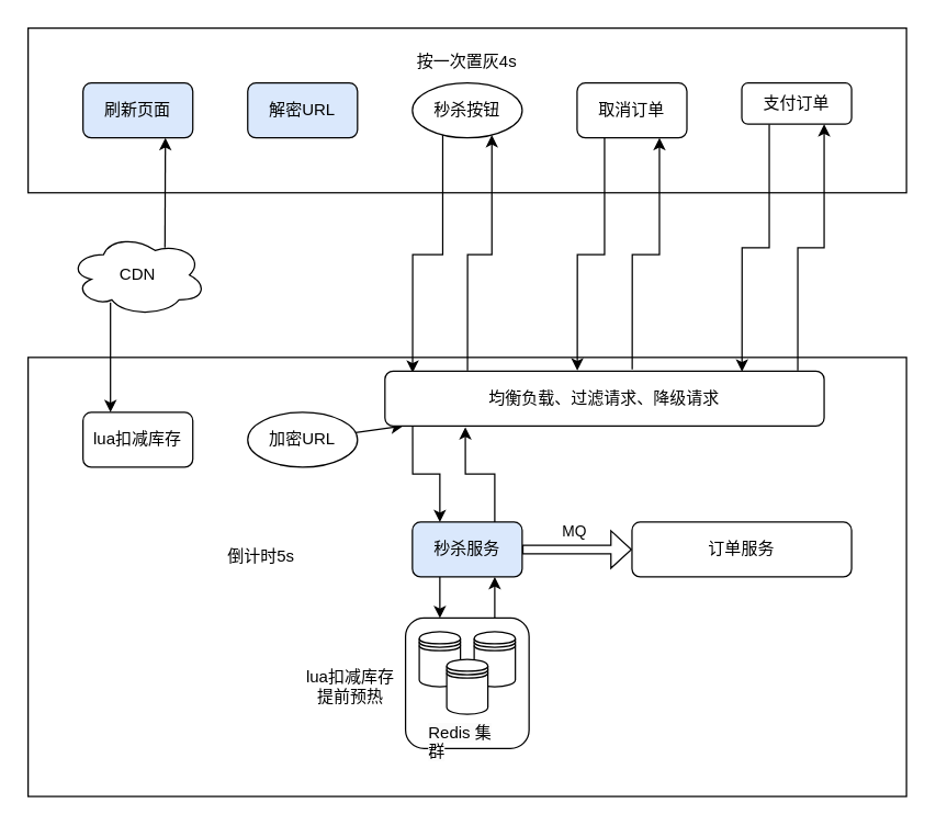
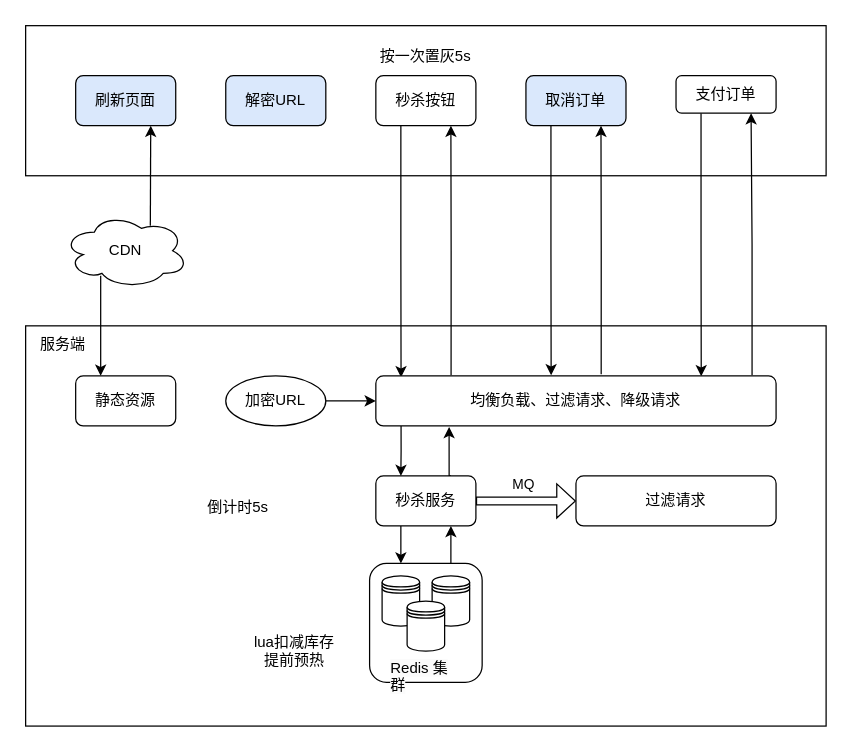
  <mxCell id="0" />
  <mxCell id="1" parent="0" />
  <mxCell id="2" value="" style="rounded=0;whiteSpace=wrap;html=1;fillColor=none;" vertex="1" parent="1"><mxGeometry x="20" y="20" width="640" height="120" as="geometry" /></mxCell>
  <mxCell id="3" style="edgeStyle=orthogonalEdgeStyle;rounded=0;orthogonalLoop=1;jettySize=auto;html=1;exitX=0.25;exitY=1;exitDx=0;exitDy=0;entryX=0.063;entryY=0.029;entryDx=0;entryDy=0;entryPerimeter=0;" edge="1" parent="1" source="4" target="31"><mxGeometry relative="1" as="geometry" /></mxCell>
- <mxCell id="4" value="秒杀按钮" style="ellipse;whiteSpace=wrap;html=1;" vertex="1" parent="1"><mxGeometry x="300" y="60" width="80" height="40" as="geometry" /></mxCell>
+ <mxCell id="4" value="秒杀按钮" style="rounded=1;whiteSpace=wrap;html=1;" vertex="1" parent="1"><mxGeometry x="300" y="60" width="80" height="40" as="geometry" /></mxCell>
  <mxCell id="5" value="" style="rounded=0;whiteSpace=wrap;html=1;fillColor=none;" vertex="1" parent="1"><mxGeometry x="20" y="260" width="640" height="320" as="geometry" /></mxCell>
+ <mxCell id="6" value="服务端" style="text;html=1;strokeColor=none;fillColor=none;align=center;verticalAlign=middle;whiteSpace=wrap;rounded=0;" vertex="1" parent="1"><mxGeometry x="20" y="260" width="60" height="30" as="geometry" /></mxCell>
  <mxCell id="7" value="刷新页面" style="rounded=1;whiteSpace=wrap;html=1;fillColor=#dae8fc;" vertex="1" parent="1"><mxGeometry x="60" y="60" width="80" height="40" as="geometry" /></mxCell>
  <mxCell id="8" style="edgeStyle=orthogonalEdgeStyle;rounded=0;orthogonalLoop=1;jettySize=auto;html=1;exitX=0.25;exitY=1;exitDx=0;exitDy=0;entryX=0.438;entryY=-0.012;entryDx=0;entryDy=0;entryPerimeter=0;" edge="1" parent="1" source="9" target="31"><mxGeometry relative="1" as="geometry" /></mxCell>
- <mxCell id="9" value="取消订单" style="rounded=1;whiteSpace=wrap;html=1;" vertex="1" parent="1"><mxGeometry x="420" y="60" width="80" height="40" as="geometry" /></mxCell>
+ <mxCell id="9" value="取消订单" style="rounded=1;whiteSpace=wrap;html=1;fillColor=#dae8fc;" vertex="1" parent="1"><mxGeometry x="420" y="60" width="80" height="40" as="geometry" /></mxCell>
  <mxCell id="10" style="edgeStyle=orthogonalEdgeStyle;rounded=0;orthogonalLoop=1;jettySize=auto;html=1;exitX=0.25;exitY=1;exitDx=0;exitDy=0;entryX=0.813;entryY=0.008;entryDx=0;entryDy=0;entryPerimeter=0;" edge="1" parent="1" source="11" target="31"><mxGeometry relative="1" as="geometry" /></mxCell>
  <mxCell id="11" value="支付订单" style="rounded=1;whiteSpace=wrap;html=1;" vertex="1" parent="1"><mxGeometry x="540" y="60" width="80" height="30" as="geometry" /></mxCell>
- <mxCell id="12" value="lua扣减库存" style="rounded=1;whiteSpace=wrap;html=1;" vertex="1" parent="1"><mxGeometry x="60" y="300" width="80" height="40" as="geometry" /></mxCell>
+ <mxCell id="12" value="静态资源" style="rounded=1;whiteSpace=wrap;html=1;" vertex="1" parent="1"><mxGeometry x="60" y="300" width="80" height="40" as="geometry" /></mxCell>
  <mxCell id="13" value="CDN" style="ellipse;shape=cloud;whiteSpace=wrap;html=1;" vertex="1" parent="1"><mxGeometry x="50" y="170" width="100" height="60" as="geometry" /></mxCell>
  <mxCell id="14" value="" style="endArrow=classic;html=1;rounded=0;entryX=0.25;entryY=0;entryDx=0;entryDy=0;" edge="1" parent="1" target="12"><mxGeometry width="50" height="50" relative="1" as="geometry"><mxPoint x="80" y="220" as="sourcePoint" /><mxPoint x="80" y="290" as="targetPoint" /></mxGeometry></mxCell>
  <mxCell id="15" value="" style="endArrow=classic;html=1;rounded=0;exitX=0.697;exitY=0.167;exitDx=0;exitDy=0;exitPerimeter=0;" edge="1" parent="1" source="13"><mxGeometry width="50" height="50" relative="1" as="geometry"><mxPoint x="120" y="176" as="sourcePoint" /><mxPoint x="120" y="100" as="targetPoint" /></mxGeometry></mxCell>
- <mxCell id="16" value="按一次置灰4s" style="text;html=1;strokeColor=none;fillColor=none;align=center;verticalAlign=middle;whiteSpace=wrap;rounded=0;" vertex="1" parent="1"><mxGeometry x="300" y="30" width="80" height="30" as="geometry" /></mxCell>
+ <mxCell id="16" value="按一次置灰5s" style="text;html=1;strokeColor=none;fillColor=none;align=center;verticalAlign=middle;whiteSpace=wrap;rounded=0;" vertex="1" parent="1"><mxGeometry x="300" y="30" width="80" height="30" as="geometry" /></mxCell>
  <mxCell id="17" value="加密URL" style="ellipse;whiteSpace=wrap;html=1;" vertex="1" parent="1"><mxGeometry x="180" y="300" width="80" height="40" as="geometry" /></mxCell>
  <mxCell id="18" value="解密URL" style="rounded=1;whiteSpace=wrap;html=1;fillColor=#dae8fc;" vertex="1" parent="1"><mxGeometry x="180" y="60" width="80" height="40" as="geometry" /></mxCell>
  <mxCell id="19" value="" style="endArrow=classic;html=1;rounded=0;" edge="1" parent="1" source="17" target="31"><mxGeometry width="50" height="50" relative="1" as="geometry"><mxPoint x="210" y="240" as="sourcePoint" /><mxPoint x="260" y="190" as="targetPoint" /></mxGeometry></mxCell>
  <mxCell id="20" value="倒计时5s" style="text;html=1;strokeColor=none;fillColor=none;align=center;verticalAlign=middle;whiteSpace=wrap;rounded=0;" vertex="1" parent="1"><mxGeometry x="160" y="390" width="60" height="30" as="geometry" /></mxCell>
  <mxCell id="21" style="edgeStyle=orthogonalEdgeStyle;rounded=0;orthogonalLoop=1;jettySize=auto;html=1;exitX=0.188;exitY=-0.012;exitDx=0;exitDy=0;entryX=0.75;entryY=1;entryDx=0;entryDy=0;exitPerimeter=0;" edge="1" parent="1" source="31" target="4"><mxGeometry relative="1" as="geometry" /></mxCell>
  <mxCell id="22" style="edgeStyle=orthogonalEdgeStyle;rounded=0;orthogonalLoop=1;jettySize=auto;html=1;exitX=0.25;exitY=1;exitDx=0;exitDy=0;" edge="1" parent="1" source="26"><mxGeometry relative="1" as="geometry"><mxPoint x="320" y="450" as="targetPoint" /></mxGeometry></mxCell>
  <mxCell id="23" style="edgeStyle=orthogonalEdgeStyle;rounded=0;orthogonalLoop=1;jettySize=auto;html=1;exitX=0.75;exitY=0;exitDx=0;exitDy=0;entryX=0.183;entryY=1.021;entryDx=0;entryDy=0;entryPerimeter=0;" edge="1" parent="1" source="26" target="31"><mxGeometry relative="1" as="geometry" /></mxCell>
  <mxCell id="24" style="edgeStyle=orthogonalEdgeStyle;rounded=0;orthogonalLoop=1;jettySize=auto;html=1;exitX=1;exitY=0.5;exitDx=0;exitDy=0;entryX=0;entryY=0.5;entryDx=0;entryDy=0;shape=flexArrow;width=6.286;endSize=4.617;" edge="1" parent="1" source="26" target="29"><mxGeometry relative="1" as="geometry" /></mxCell>
  <mxCell id="25" value="MQ" style="edgeLabel;html=1;align=center;verticalAlign=middle;resizable=0;points=[];" vertex="1" connectable="0" parent="24"><mxGeometry x="-0.175" y="-2" relative="1" as="geometry"><mxPoint x="4" y="-16" as="offset" /></mxGeometry></mxCell>
- <mxCell id="26" value="秒杀服务" style="rounded=1;whiteSpace=wrap;html=1;fillColor=#dae8fc;" vertex="1" parent="1"><mxGeometry x="300" y="380" width="80" height="40" as="geometry" /></mxCell>
+ <mxCell id="26" value="秒杀服务" style="rounded=1;whiteSpace=wrap;html=1;" vertex="1" parent="1"><mxGeometry x="300" y="380" width="80" height="40" as="geometry" /></mxCell>
  <mxCell id="27" style="edgeStyle=orthogonalEdgeStyle;rounded=0;orthogonalLoop=1;jettySize=auto;html=1;exitX=0.563;exitY=-0.033;exitDx=0;exitDy=0;entryX=0.75;entryY=1;entryDx=0;entryDy=0;exitPerimeter=0;" edge="1" parent="1" source="31" target="9"><mxGeometry relative="1" as="geometry"><Array as="points" /></mxGeometry></mxCell>
  <mxCell id="28" style="edgeStyle=orthogonalEdgeStyle;rounded=0;orthogonalLoop=1;jettySize=auto;html=1;exitX=0.94;exitY=-0.012;exitDx=0;exitDy=0;entryX=0.75;entryY=1;entryDx=0;entryDy=0;exitPerimeter=0;" edge="1" parent="1" source="31" target="11"><mxGeometry relative="1" as="geometry"><Array as="points" /></mxGeometry></mxCell>
- <mxCell id="29" value="订单服务" style="rounded=1;whiteSpace=wrap;html=1;" vertex="1" parent="1"><mxGeometry x="460" y="380" width="160" height="40" as="geometry" /></mxCell>
+ <mxCell id="29" value="过滤请求" style="rounded=1;whiteSpace=wrap;html=1;" vertex="1" parent="1"><mxGeometry x="460" y="380" width="160" height="40" as="geometry" /></mxCell>
  <mxCell id="30" style="edgeStyle=orthogonalEdgeStyle;rounded=0;orthogonalLoop=1;jettySize=auto;html=1;exitX=0.063;exitY=1;exitDx=0;exitDy=0;entryX=0.25;entryY=0;entryDx=0;entryDy=0;exitPerimeter=0;" edge="1" parent="1" source="31" target="26"><mxGeometry relative="1" as="geometry" /></mxCell>
- <mxCell id="31" value="均衡负载、过滤请求、降级请求" style="rounded=1;whiteSpace=wrap;html=1;" vertex="1" parent="1"><mxGeometry x="280" y="270" width="320" height="40" as="geometry" /></mxCell>
- <mxCell id="32" value="lua扣减库存&lt;br&gt;提前预热" style="text;html=1;strokeColor=none;fillColor=none;align=center;verticalAlign=middle;whiteSpace=wrap;rounded=0;" vertex="1" parent="1"><mxGeometry x="220" y="485" width="70" height="30" as="geometry" /></mxCell>
+ <mxCell id="31" value="均衡负载、过滤请求、降级请求" style="rounded=1;whiteSpace=wrap;html=1;" vertex="1" parent="1"><mxGeometry x="300" y="300" width="320" height="40" as="geometry" /></mxCell>
+ <mxCell id="32" value="lua扣减库存&lt;br&gt;提前预热" style="text;html=1;strokeColor=none;fillColor=none;align=center;verticalAlign=middle;whiteSpace=wrap;rounded=0;" vertex="1" parent="1"><mxGeometry x="200" y="505" width="70" height="30" as="geometry" /></mxCell>
  <mxCell id="33" value="" style="group" vertex="1" connectable="0" parent="1"><mxGeometry x="295" y="450" width="90" height="100" as="geometry" /></mxCell>
  <mxCell id="34" value="" style="rounded=1;whiteSpace=wrap;html=1;" vertex="1" parent="33"><mxGeometry width="90" height="95" as="geometry" /></mxCell>
  <mxCell id="35" value="" style="group" vertex="1" connectable="0" parent="33"><mxGeometry x="10" y="10" width="70" height="90" as="geometry" /></mxCell>
  <mxCell id="36" value="" style="shape=datastore;whiteSpace=wrap;html=1;" vertex="1" parent="35"><mxGeometry width="30" height="40" as="geometry" /></mxCell>
  <mxCell id="37" value="&lt;span style=&quot;color: rgb(0, 0, 0); font-family: Helvetica; font-size: 12px; font-style: normal; font-variant-ligatures: normal; font-variant-caps: normal; font-weight: 400; letter-spacing: normal; orphans: 2; text-align: center; text-indent: 0px; text-transform: none; widows: 2; word-spacing: 0px; -webkit-text-stroke-width: 0px; background-color: rgb(251, 251, 251); text-decoration-thickness: initial; text-decoration-style: initial; text-decoration-color: initial; float: none; display: inline !important;&quot;&gt;Redis&amp;nbsp;&lt;/span&gt;&lt;span style=&quot;color: rgb(0, 0, 0); font-family: Helvetica; font-size: 12px; font-style: normal; font-variant-ligatures: normal; font-variant-caps: normal; font-weight: 400; letter-spacing: normal; orphans: 2; text-align: center; text-indent: 0px; text-transform: none; widows: 2; word-spacing: 0px; -webkit-text-stroke-width: 0px; background-color: rgb(251, 251, 251); text-decoration-thickness: initial; text-decoration-style: initial; text-decoration-color: initial; float: none; display: inline !important;&quot;&gt;集群&lt;/span&gt;" style="text;whiteSpace=wrap;html=1;" vertex="1" parent="35"><mxGeometry x="5" y="60" width="60" height="30" as="geometry" /></mxCell>
  <mxCell id="38" value="" style="shape=datastore;whiteSpace=wrap;html=1;" vertex="1" parent="35"><mxGeometry x="40" width="30" height="40" as="geometry" /></mxCell>
  <mxCell id="39" value="" style="shape=datastore;whiteSpace=wrap;html=1;" vertex="1" parent="35"><mxGeometry x="20" y="20" width="30" height="40" as="geometry" /></mxCell>
  <mxCell id="40" style="edgeStyle=orthogonalEdgeStyle;rounded=0;orthogonalLoop=1;jettySize=auto;html=1;entryX=0.75;entryY=1;entryDx=0;entryDy=0;" edge="1" parent="1" target="26"><mxGeometry relative="1" as="geometry"><mxPoint x="360" y="450" as="sourcePoint" /></mxGeometry></mxCell>
